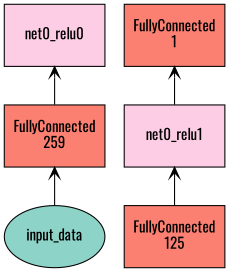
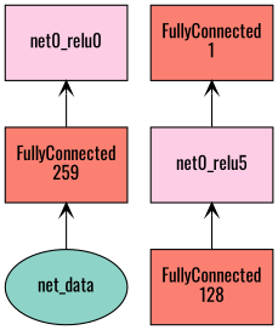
  digraph {
    fontname=Oswald
    node [fillcolor="#fb8072" fixedsize=true fontname=Oswald shape=box style=filled]
    edge [arrowtail=open dir=back fontname=Oswald]
-   n1 [fillcolor="#8dd3c7" height=0.80556 label=input_data shape=oval width=1.3056]
+   n1 [fillcolor="#8dd3c7" height=0.80556 label=net_data shape=oval width=1.3056]
    n2 [height=0.80556 label="FullyConnected\n259" width=1.3056]
    n3 [fillcolor="#fccde5" height=0.80556 label=net0_relu0 width=1.3056]
-   n4 [height=0.80556 label="FullyConnected\n125" width=1.3056]
-   n5 [fillcolor="#fccde5" height=0.80556 label=net0_relu1 width=1.3056]
+   n4 [height=0.80556 label="FullyConnected\n128" width=1.3056]
+   n5 [fillcolor="#fccde5" height=0.80556 label=net0_relu5 width=1.3056]
    n6 [height=0.80556 label="FullyConnected\n1" width=1.3056]
    n2 -> n1
    n3 -> n2
    n5 -> n4
    n6 -> n5
  }
